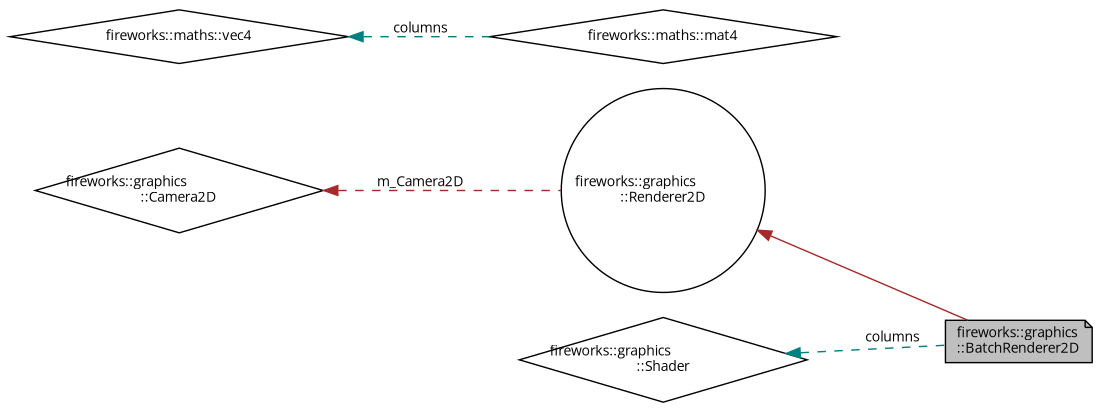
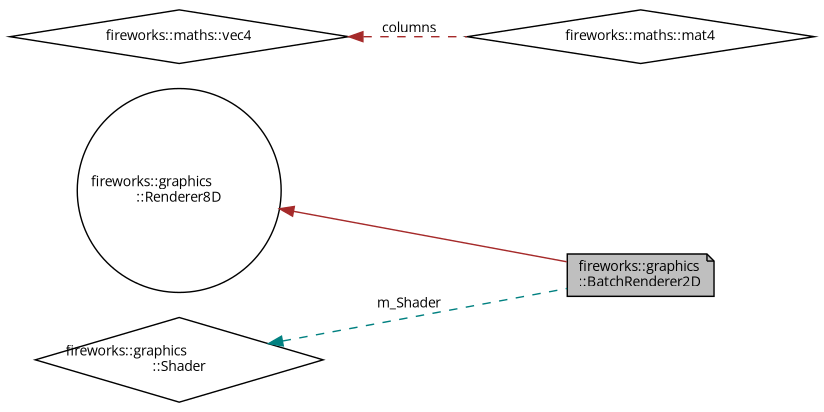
  digraph {
    fontname="Open Sans"
    rankdir=LR
    node [color=black fillcolor=white fontname="Open Sans" fontsize=10 shape=diamond style=filled]
    edge [color=brown dir=back fontname="Open Sans" fontsize=10 labelfontname=Helvetica labelfontsize=10 style=dashed]
    n1 [fillcolor=grey75 fontcolor=black height=0.2 label="fireworks::graphics\l::BatchRenderer2D" shape=note width=0.4]
-   n2 [height=0.2 label="fireworks::graphics\l::Renderer2D" shape=circle width=0.4]
+   n2 [height=0.2 label="fireworks::graphics\l::Renderer8D" shape=circle width=0.4]
    n3 [height=0.2 label="fireworks::maths::mat4" width=0.4]
    n4 [height=0.2 label="fireworks::maths::vec4" width=0.4]
-   n5 [height=0.2 label="fireworks::graphics\l::Camera2D" width=0.4]
    n6 [height=0.2 label="fireworks::graphics\l::Shader" width=0.4]
    n2 -> n1 [style=solid]
-   n4 -> n3 [color=teal label=" columns"]
-   n5 -> n2 [label=" m_Camera2D"]
-   n6 -> n1 [color=teal label=" columns"]
+   n4 -> n3 [label=" columns"]
+   n6 -> n1 [color=teal label=" m_Shader"]
  }
